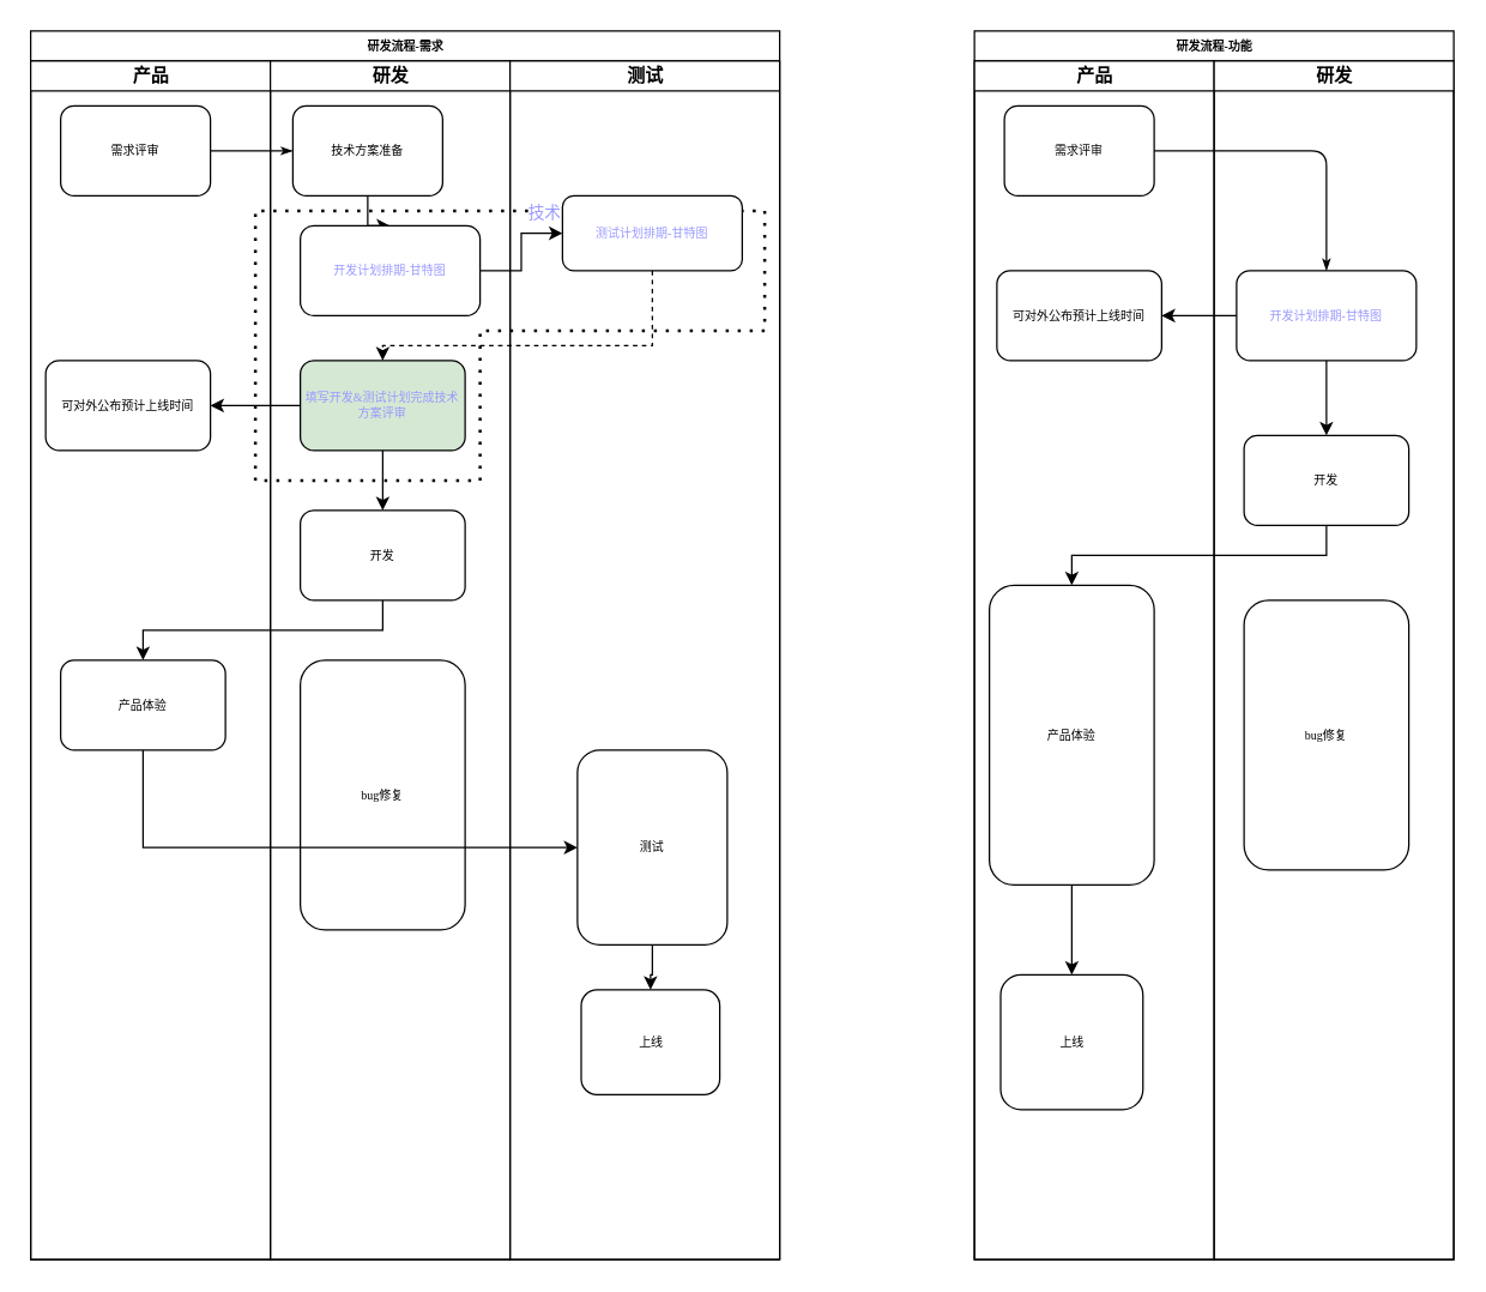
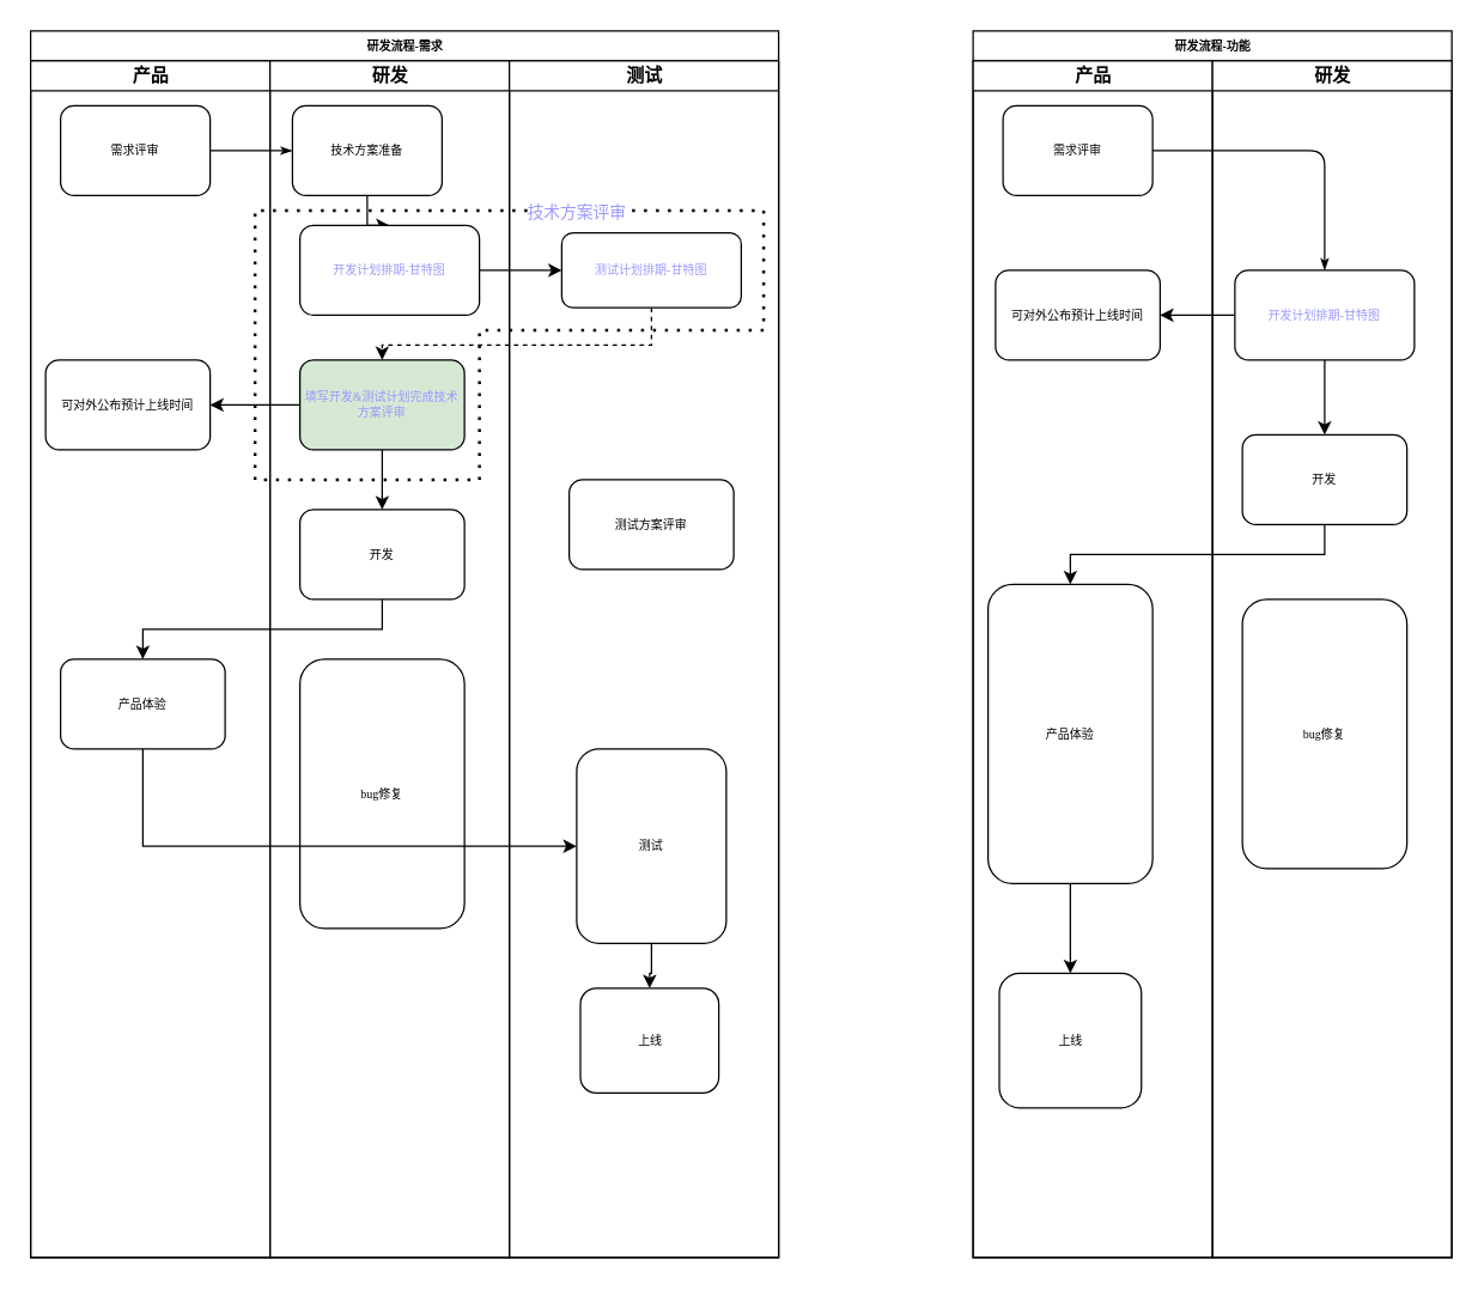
  <mxCell id="0" />
  <mxCell id="1" parent="0" />
  <mxCell id="2" value="研发流程-需求" style="swimlane;html=1;childLayout=stackLayout;startSize=20;rounded=0;shadow=0;labelBackgroundColor=none;strokeWidth=1;fontFamily=Verdana;fontSize=8;align=center;" parent="1" vertex="1"><mxGeometry y="20" width="500" height="820" as="geometry" x="20" /></mxCell>
  <mxCell id="3" value="产品" style="swimlane;html=1;startSize=20;" parent="2" vertex="1"><mxGeometry y="20" width="160" height="800" as="geometry" /></mxCell>
  <mxCell id="4" value="需求评审" style="rounded=1;whiteSpace=wrap;html=1;shadow=0;labelBackgroundColor=none;strokeWidth=1;fontFamily=Verdana;fontSize=8;align=center;" parent="3" vertex="1"><mxGeometry x="20" y="30" width="100" height="60" as="geometry" /></mxCell>
  <mxCell id="5" value="可对外公布预计上线时间" style="rounded=1;whiteSpace=wrap;html=1;fontSize=8;fontFamily=Verdana;shadow=0;labelBackgroundColor=none;strokeWidth=1;" vertex="1" parent="3"><mxGeometry x="10" y="200" width="110" height="60" as="geometry" /></mxCell>
  <mxCell id="6" value="产品体验" style="rounded=1;whiteSpace=wrap;html=1;fontSize=8;fontFamily=Verdana;shadow=0;labelBackgroundColor=none;strokeWidth=1;" vertex="1" parent="3"><mxGeometry x="20" y="400" width="110" height="60" as="geometry" /></mxCell>
  <mxCell id="7" style="edgeStyle=orthogonalEdgeStyle;rounded=1;html=1;labelBackgroundColor=none;startArrow=none;startFill=0;startSize=5;endArrow=classicThin;endFill=1;endSize=5;jettySize=auto;orthogonalLoop=1;strokeWidth=1;fontFamily=Verdana;fontSize=8" parent="2" source="4" target="10" edge="1"><mxGeometry relative="1" as="geometry" /></mxCell>
  <mxCell id="8" value="研发" style="swimlane;html=1;startSize=20;" parent="2" vertex="1"><mxGeometry x="160" y="20" width="160" height="800" as="geometry" /></mxCell>
  <mxCell id="9" value="" style="edgeStyle=orthogonalEdgeStyle;rounded=0;orthogonalLoop=1;jettySize=auto;html=1;" edge="1" parent="8" source="10" target="11"><mxGeometry relative="1" as="geometry" /></mxCell>
  <mxCell id="10" value="技术方案准备" style="rounded=1;whiteSpace=wrap;html=1;shadow=0;labelBackgroundColor=none;strokeWidth=1;fontFamily=Verdana;fontSize=8;align=center;" parent="8" vertex="1"><mxGeometry x="15" y="30" width="100" height="60" as="geometry" /></mxCell>
  <mxCell id="11" value="&lt;font color=&quot;#9999ff&quot;&gt;开发计划排期-甘特图&lt;/font&gt;" style="rounded=1;whiteSpace=wrap;html=1;fontSize=8;fontFamily=Verdana;shadow=0;labelBackgroundColor=none;strokeWidth=1;" vertex="1" parent="8"><mxGeometry x="20" y="110" width="120" height="60" as="geometry" /></mxCell>
  <mxCell id="12" value="" style="edgeStyle=orthogonalEdgeStyle;rounded=0;orthogonalLoop=1;jettySize=auto;html=1;" edge="1" parent="8" source="13" target="14"><mxGeometry relative="1" as="geometry" /></mxCell>
  <mxCell id="13" value="&lt;font color=&quot;#9999ff&quot;&gt;填写开发&amp;amp;测试计划完成技术方案评审&lt;/font&gt;" style="rounded=1;whiteSpace=wrap;html=1;fontSize=8;fontFamily=Verdana;shadow=0;labelBackgroundColor=none;strokeWidth=1;fillColor=#d5e8d4;" vertex="1" parent="8"><mxGeometry x="20" y="200" width="110" height="60" as="geometry" /></mxCell>
  <mxCell id="14" value="开发" style="rounded=1;whiteSpace=wrap;html=1;fontSize=8;fontFamily=Verdana;shadow=0;labelBackgroundColor=none;strokeWidth=1;" vertex="1" parent="8"><mxGeometry x="20" y="300" width="110" height="60" as="geometry" /></mxCell>
  <mxCell id="15" value="bug修复" style="rounded=1;whiteSpace=wrap;html=1;fontSize=8;fontFamily=Verdana;shadow=0;labelBackgroundColor=none;strokeWidth=1;" vertex="1" parent="8"><mxGeometry x="20" y="400" width="110" height="180" as="geometry" /></mxCell>
  <mxCell id="16" value="" style="endArrow=none;dashed=1;html=1;dashPattern=1 3;strokeWidth=2;rounded=0;" edge="1" parent="8"><mxGeometry width="50" height="50" relative="1" as="geometry"><mxPoint x="-10" y="110" as="sourcePoint" /><mxPoint x="-10" y="110" as="targetPoint" /><Array as="points"><mxPoint x="-10" y="280" /><mxPoint x="140" y="280" /><mxPoint x="140" y="230" /><mxPoint x="140" y="180" /><mxPoint x="330" y="180" /><mxPoint x="330" y="100" /><mxPoint x="150" y="100" /><mxPoint x="-10" y="100" /></Array></mxGeometry></mxCell>
  <mxCell id="17" value="&lt;font color=&quot;#9999ff&quot;&gt;技术方案评审&lt;/font&gt;" style="edgeLabel;html=1;align=center;verticalAlign=middle;resizable=0;points=[];" vertex="1" connectable="0" parent="16"><mxGeometry x="0.605" relative="1" as="geometry"><mxPoint x="19" as="offset" /></mxGeometry></mxCell>
  <mxCell id="18" value="测试" style="swimlane;html=1;startSize=20;" parent="2" vertex="1"><mxGeometry x="320" y="20" width="180" height="800" as="geometry" /></mxCell>
- <mxCell id="19" value="&lt;font color=&quot;#9999ff&quot;&gt;测试计划排期-甘特图&lt;/font&gt;" style="rounded=1;whiteSpace=wrap;html=1;fontSize=8;fontFamily=Verdana;shadow=0;labelBackgroundColor=none;strokeWidth=1;" vertex="1" parent="18"><mxGeometry x="35" y="90" width="120" height="50" as="geometry" /></mxCell>
+ <mxCell id="19" value="&lt;font color=&quot;#9999ff&quot;&gt;测试计划排期-甘特图&lt;/font&gt;" style="rounded=1;whiteSpace=wrap;html=1;fontSize=8;fontFamily=Verdana;shadow=0;labelBackgroundColor=none;strokeWidth=1;" vertex="1" parent="18"><mxGeometry x="35" y="115" width="120" height="50" as="geometry" /></mxCell>
+ <mxCell id="20" value="测试方案评审" style="rounded=1;whiteSpace=wrap;html=1;fontSize=8;fontFamily=Verdana;shadow=0;labelBackgroundColor=none;strokeWidth=1;" vertex="1" parent="18"><mxGeometry x="40" y="280" width="110" height="60" as="geometry" /></mxCell>
  <mxCell id="21" value="" style="edgeStyle=orthogonalEdgeStyle;rounded=0;orthogonalLoop=1;jettySize=auto;html=1;" edge="1" parent="18" source="22" target="23"><mxGeometry relative="1" as="geometry" /></mxCell>
  <mxCell id="22" value="测试" style="rounded=1;whiteSpace=wrap;html=1;fontSize=8;fontFamily=Verdana;shadow=0;labelBackgroundColor=none;strokeWidth=1;" vertex="1" parent="18"><mxGeometry x="45" y="460" width="100" height="130" as="geometry" /></mxCell>
  <mxCell id="23" value="上线" style="rounded=1;whiteSpace=wrap;html=1;fontSize=8;fontFamily=Verdana;shadow=0;labelBackgroundColor=none;strokeWidth=1;" vertex="1" parent="18"><mxGeometry x="47.5" y="620" width="92.5" height="70" as="geometry" /></mxCell>
  <mxCell id="24" value="" style="edgeStyle=orthogonalEdgeStyle;rounded=0;orthogonalLoop=1;jettySize=auto;html=1;" edge="1" parent="2" source="11" target="19"><mxGeometry relative="1" as="geometry" /></mxCell>
  <mxCell id="25" value="" style="edgeStyle=orthogonalEdgeStyle;rounded=0;orthogonalLoop=1;jettySize=auto;html=1;dashed=1;" edge="1" parent="2" source="19" target="13"><mxGeometry relative="1" as="geometry"><Array as="points"><mxPoint x="415" y="210" /><mxPoint x="235" y="210" /></Array></mxGeometry></mxCell>
  <mxCell id="26" value="" style="edgeStyle=orthogonalEdgeStyle;rounded=0;orthogonalLoop=1;jettySize=auto;html=1;" edge="1" parent="2" source="13" target="5"><mxGeometry relative="1" as="geometry" /></mxCell>
  <mxCell id="27" value="" style="edgeStyle=orthogonalEdgeStyle;rounded=0;orthogonalLoop=1;jettySize=auto;html=1;exitX=0.5;exitY=1;exitDx=0;exitDy=0;" edge="1" parent="2" source="14" target="6"><mxGeometry relative="1" as="geometry" /></mxCell>
  <mxCell id="28" value="" style="edgeStyle=orthogonalEdgeStyle;rounded=0;orthogonalLoop=1;jettySize=auto;html=1;exitX=0.5;exitY=1;exitDx=0;exitDy=0;" edge="1" parent="2" source="6" target="22"><mxGeometry relative="1" as="geometry" /></mxCell>
  <mxCell id="29" value="研发流程-功能" style="swimlane;html=1;childLayout=stackLayout;startSize=20;rounded=0;shadow=0;labelBackgroundColor=none;strokeWidth=1;fontFamily=Verdana;fontSize=8;align=center;" vertex="1" parent="1"><mxGeometry x="650" y="20" width="320" height="820" as="geometry" /></mxCell>
  <mxCell id="30" value="产品" style="swimlane;html=1;startSize=20;" vertex="1" parent="29"><mxGeometry y="20" width="160" height="800" as="geometry" /></mxCell>
  <mxCell id="31" value="需求评审" style="rounded=1;whiteSpace=wrap;html=1;shadow=0;labelBackgroundColor=none;strokeWidth=1;fontFamily=Verdana;fontSize=8;align=center;" vertex="1" parent="30"><mxGeometry x="20" y="30" width="100" height="60" as="geometry" /></mxCell>
  <mxCell id="32" value="可对外公布预计上线时间" style="rounded=1;whiteSpace=wrap;html=1;fontSize=8;fontFamily=Verdana;shadow=0;labelBackgroundColor=none;strokeWidth=1;" vertex="1" parent="30"><mxGeometry x="15" y="140" width="110" height="60" as="geometry" /></mxCell>
  <mxCell id="33" style="edgeStyle=orthogonalEdgeStyle;rounded=0;orthogonalLoop=1;jettySize=auto;html=1;entryX=0.5;entryY=0;entryDx=0;entryDy=0;" edge="1" parent="30" source="34" target="35"><mxGeometry relative="1" as="geometry" /></mxCell>
  <mxCell id="34" value="产品体验" style="rounded=1;whiteSpace=wrap;html=1;fontSize=8;fontFamily=Verdana;shadow=0;labelBackgroundColor=none;strokeWidth=1;" vertex="1" parent="30"><mxGeometry x="10" y="350" width="110" height="200" as="geometry" /></mxCell>
  <mxCell id="35" value="上线" style="rounded=1;whiteSpace=wrap;html=1;fontSize=8;fontFamily=Verdana;shadow=0;labelBackgroundColor=none;strokeWidth=1;" vertex="1" parent="30"><mxGeometry x="17.5" y="610" width="95" height="90" as="geometry" /></mxCell>
  <mxCell id="36" style="edgeStyle=orthogonalEdgeStyle;rounded=1;html=1;labelBackgroundColor=none;startArrow=none;startFill=0;startSize=5;endArrow=classicThin;endFill=1;endSize=5;jettySize=auto;orthogonalLoop=1;strokeWidth=1;fontFamily=Verdana;fontSize=8;entryX=0.5;entryY=0;entryDx=0;entryDy=0;" edge="1" parent="29" source="31" target="38"><mxGeometry relative="1" as="geometry"><mxPoint x="190" y="80" as="targetPoint" /></mxGeometry></mxCell>
  <mxCell id="37" value="研发" style="swimlane;html=1;startSize=20;" vertex="1" parent="29"><mxGeometry x="160" y="20" width="160" height="800" as="geometry" /></mxCell>
  <mxCell id="38" value="&lt;font color=&quot;#9999ff&quot;&gt;开发计划排期-甘特图&lt;/font&gt;" style="rounded=1;whiteSpace=wrap;html=1;fontSize=8;fontFamily=Verdana;shadow=0;labelBackgroundColor=none;strokeWidth=1;" vertex="1" parent="37"><mxGeometry x="15" y="140" width="120" height="60" as="geometry" /></mxCell>
  <mxCell id="39" value="" style="edgeStyle=orthogonalEdgeStyle;rounded=0;orthogonalLoop=1;jettySize=auto;html=1;exitX=0.5;exitY=1;exitDx=0;exitDy=0;" edge="1" parent="37" source="38" target="40"><mxGeometry relative="1" as="geometry"><mxPoint x="75" y="260" as="sourcePoint" /></mxGeometry></mxCell>
  <mxCell id="40" value="开发" style="rounded=1;whiteSpace=wrap;html=1;fontSize=8;fontFamily=Verdana;shadow=0;labelBackgroundColor=none;strokeWidth=1;" vertex="1" parent="37"><mxGeometry x="20" y="250" width="110" height="60" as="geometry" /></mxCell>
  <mxCell id="41" value="bug修复" style="rounded=1;whiteSpace=wrap;html=1;fontSize=8;fontFamily=Verdana;shadow=0;labelBackgroundColor=none;strokeWidth=1;" vertex="1" parent="37"><mxGeometry x="20" y="360" width="110" height="180" as="geometry" /></mxCell>
  <mxCell id="42" value="" style="edgeStyle=orthogonalEdgeStyle;rounded=0;orthogonalLoop=1;jettySize=auto;html=1;exitX=0.5;exitY=1;exitDx=0;exitDy=0;" edge="1" parent="29" source="40" target="34"><mxGeometry relative="1" as="geometry" /></mxCell>
  <mxCell id="43" style="edgeStyle=orthogonalEdgeStyle;rounded=0;orthogonalLoop=1;jettySize=auto;html=1;" edge="1" parent="29" source="38" target="32"><mxGeometry relative="1" as="geometry" /></mxCell>
